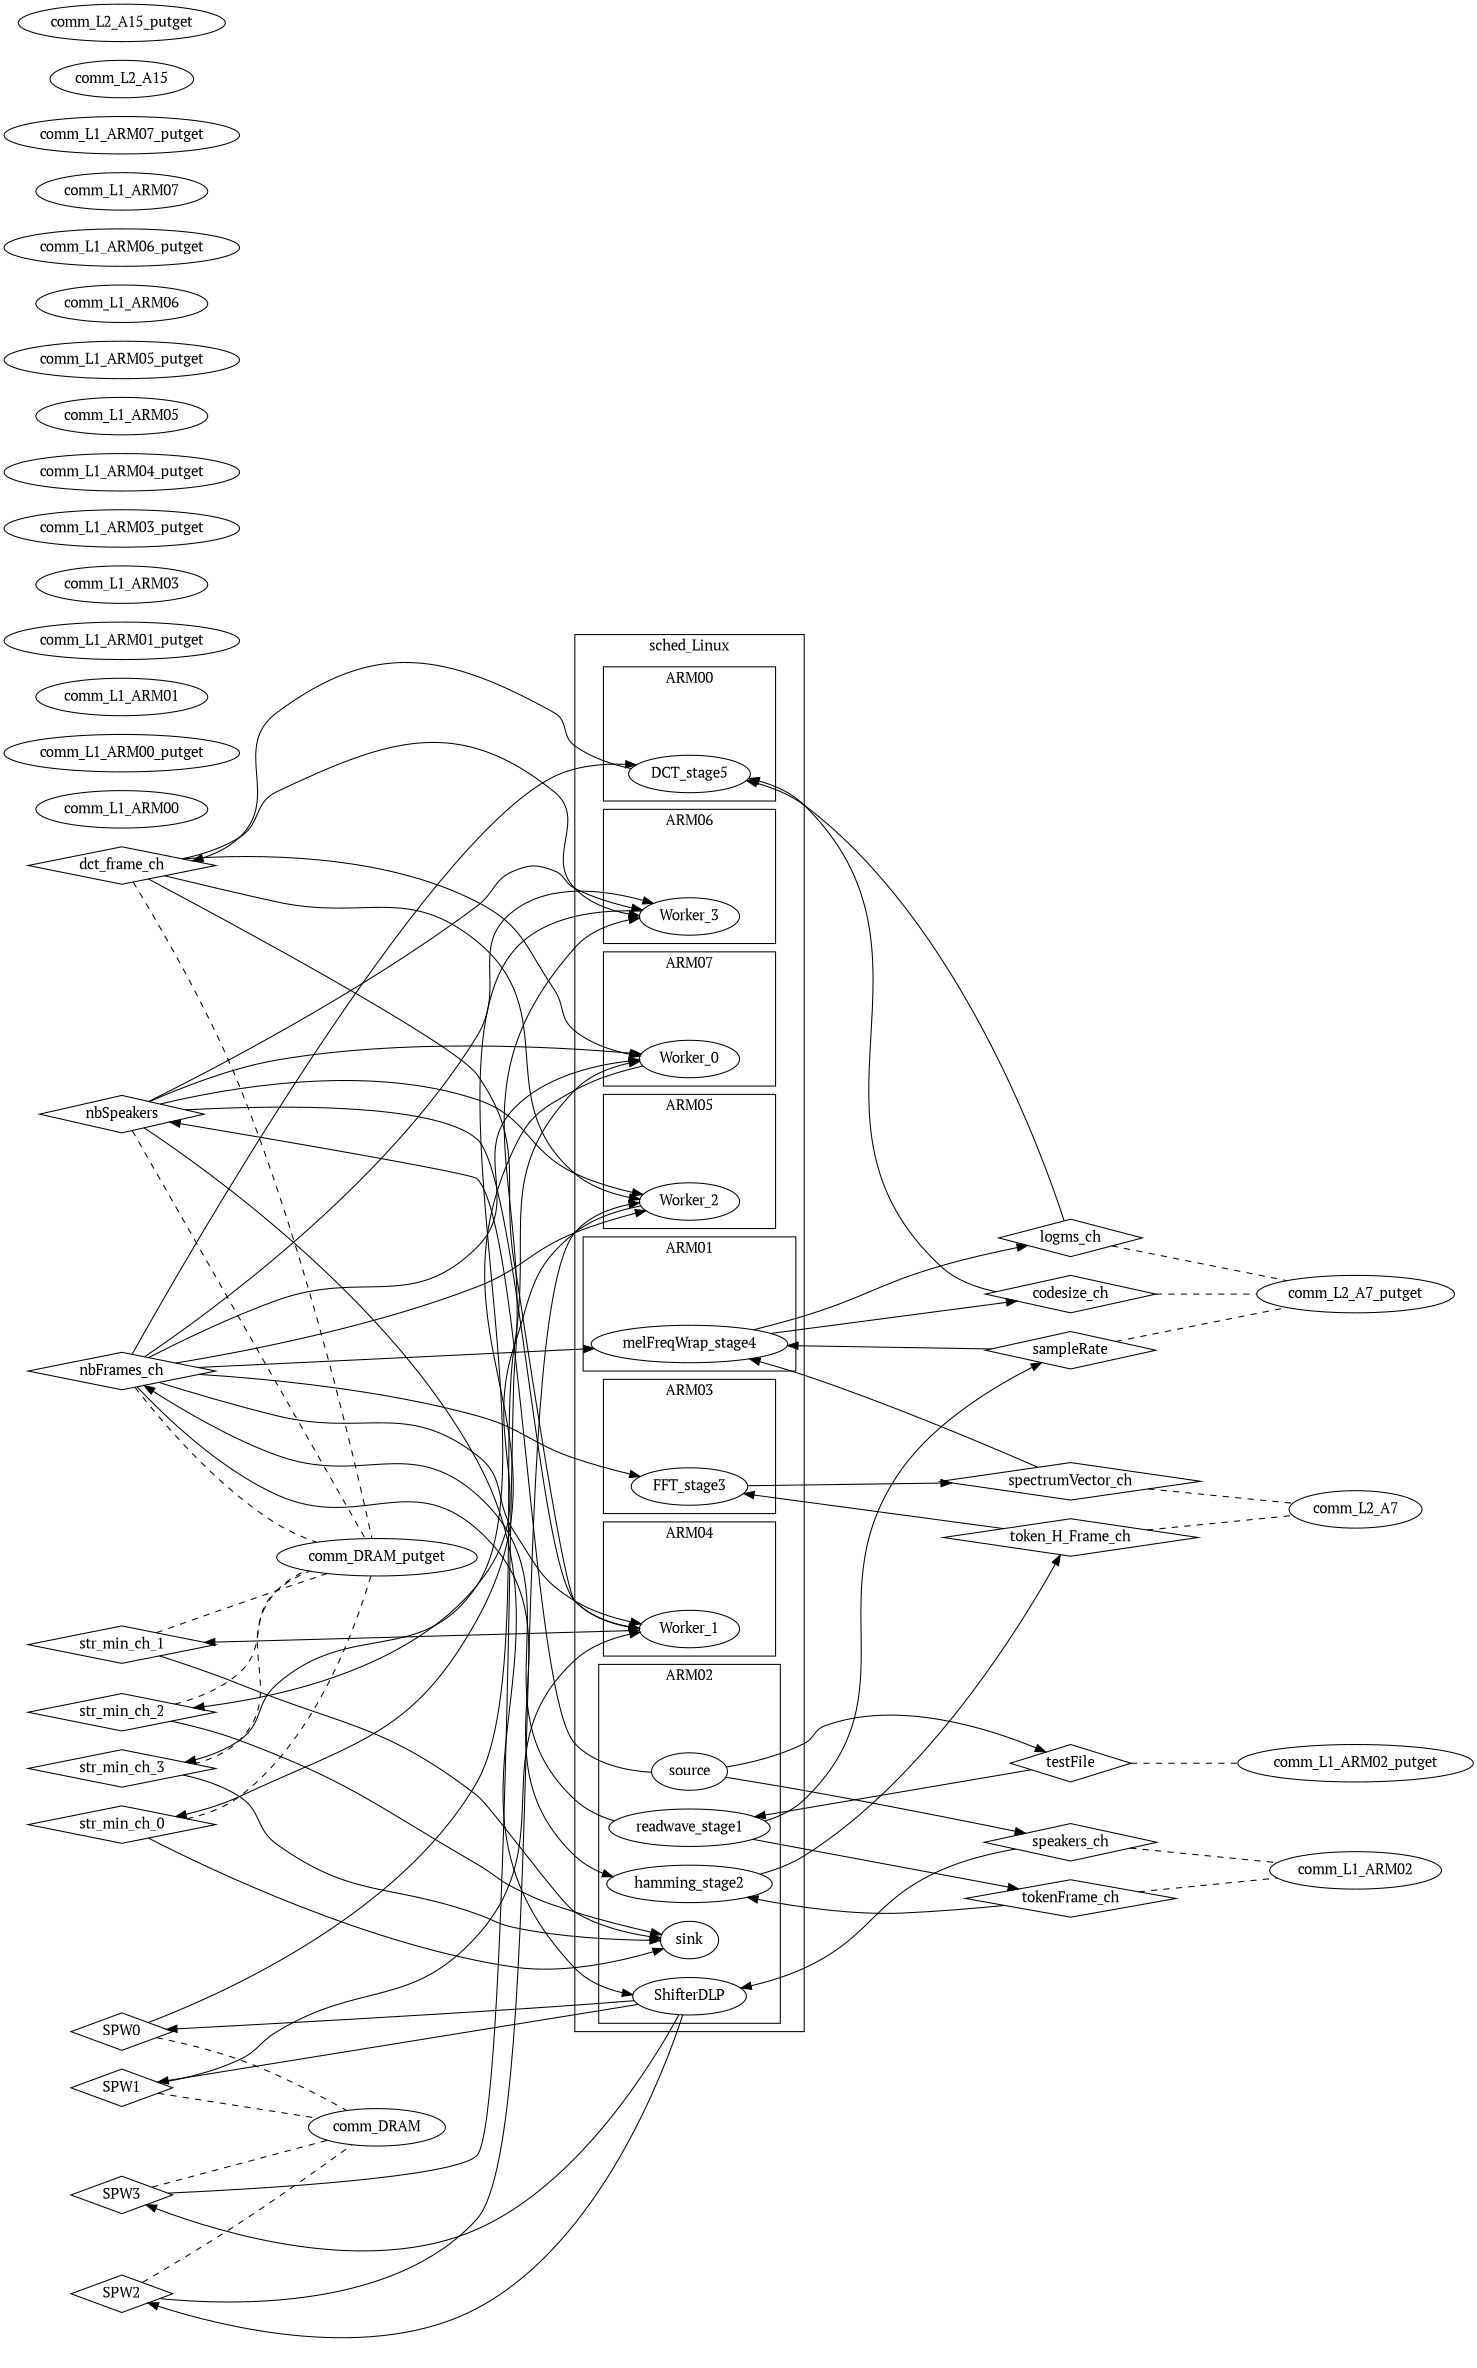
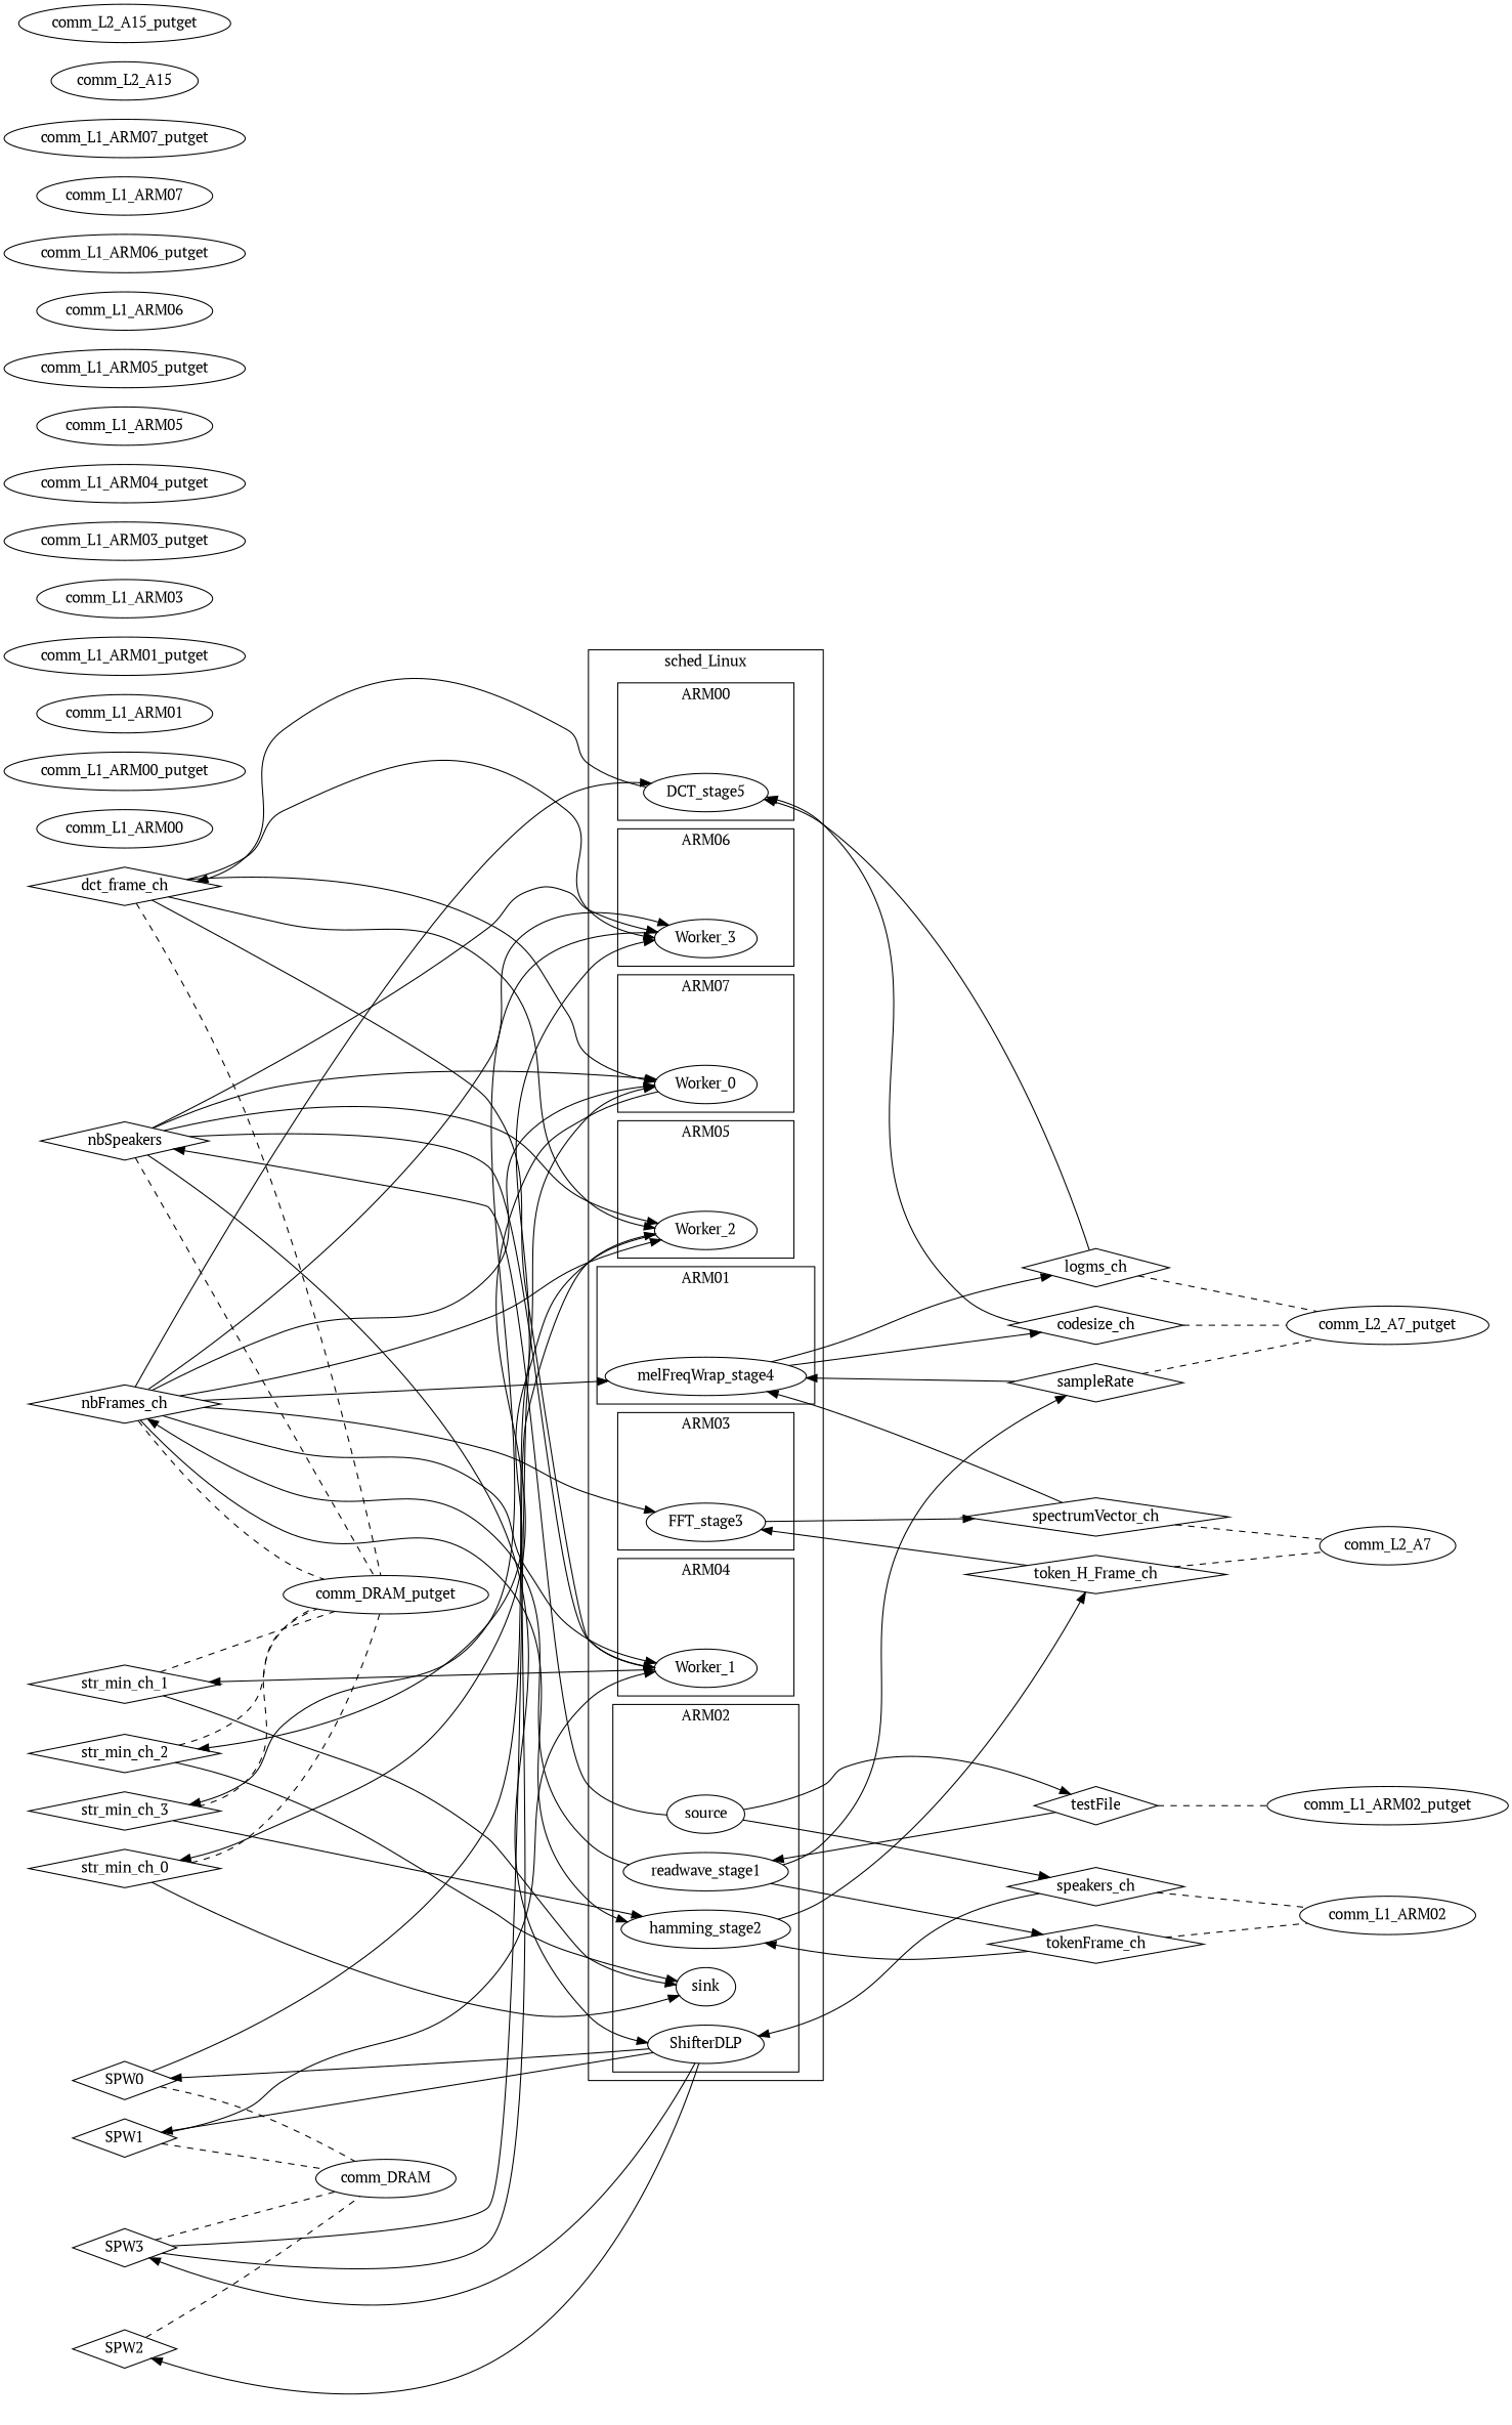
  digraph {
    fontname="PT Serif"
    rankdir=LR
    node [fontname="PT Serif"]
    edge [fontname="PT Serif" minlen=4]
    dummy_ARM00 [style=invis]
    n2 [label=DCT_stage5]
    dummy_ARM01 [style=invis]
    n4 [label=melFreqWrap_stage4]
    dummy_ARM02 [style=invis]
    n6 [label=source]
    n7 [label=readwave_stage1]
    n8 [label=hamming_stage2]
    n9 [label=ShifterDLP]
    n10 [label=sink]
    dummy_ARM03 [style=invis]
    n12 [label=FFT_stage3]
    dummy_ARM04 [style=invis]
    n14 [label=Worker_1]
    dummy_ARM05 [style=invis]
    n16 [label=Worker_2]
    dummy_ARM06 [style=invis]
    n18 [label=Worker_3]
    dummy_ARM07 [style=invis]
    n20 [label=Worker_0]
    n21 [label=dct_frame_ch shape=diamond]
    n22 [label=logms_ch shape=diamond]
    n23 [label=codesize_ch shape=diamond]
    n24 [label=testFile shape=diamond]
    n25 [label=speakers_ch shape=diamond]
    n26 [label=nbSpeakers shape=diamond]
    n27 [label=sampleRate shape=diamond]
    n28 [label=tokenFrame_ch shape=diamond]
    n29 [label=nbFrames_ch shape=diamond]
    n30 [label=token_H_Frame_ch shape=diamond]
    n31 [label=SPW0 shape=diamond]
    n32 [label=SPW1 shape=diamond]
    n33 [label=SPW2 shape=diamond]
    n34 [label=SPW3 shape=diamond]
    n35 [label=spectrumVector_ch shape=diamond]
    n36 [label=str_min_ch_1 shape=diamond]
    n37 [label=str_min_ch_2 shape=diamond]
    n38 [label=str_min_ch_3 shape=diamond]
    n39 [label=str_min_ch_0 shape=diamond]
    n40 [label=comm_DRAM_putget]
    n41 [label=comm_L2_A7_putget]
    n42 [label=comm_L1_ARM02_putget]
    n43 [label=comm_L1_ARM02]
    n44 [label=comm_L2_A7]
    n45 [label=comm_DRAM]
    n46 [label=comm_L1_ARM00]
    n47 [label=comm_L1_ARM00_putget]
    n48 [label=comm_L1_ARM01]
    n49 [label=comm_L1_ARM01_putget]
    n50 [label=comm_L1_ARM03]
    n51 [label=comm_L1_ARM03_putget]
    n52 [label=comm_L1_ARM04_putget]
    n53 [label=comm_L1_ARM05]
    n54 [label=comm_L1_ARM05_putget]
    n55 [label=comm_L1_ARM06]
    n56 [label=comm_L1_ARM06_putget]
    n57 [label=comm_L1_ARM07]
    n58 [label=comm_L1_ARM07_putget]
    n59 [label=comm_L2_A15]
    n60 [label=comm_L2_A15_putget]
    subgraph cluster_1 {
      label=sched_Linux
      subgraph cluster_2 {
        label=ARM00
        dummy_ARM00
        n2
      }
      subgraph cluster_3 {
        label=ARM01
        dummy_ARM01
        n4
      }
      subgraph cluster_4 {
        label=ARM02
        dummy_ARM02
        n6
        n7
        n8
        n9
        n10
      }
      subgraph cluster_5 {
        label=ARM03
        dummy_ARM03
        n12
      }
      subgraph cluster_6 {
        label=ARM04
        dummy_ARM04
        n14
      }
      subgraph cluster_7 {
        label=ARM05
        dummy_ARM05
        n16
      }
      subgraph cluster_8 {
        label=ARM06
        dummy_ARM06
        n18
      }
      subgraph cluster_9 {
        label=ARM07
        dummy_ARM07
        n20
      }
    }
    n2 -> n21
    n4 -> n22
    n4 -> n23
    n6 -> n24
    n6 -> n25
    n6 -> n26
    n7 -> n27
    n7 -> n28
    n7 -> n29
    n8 -> n30
    n9 -> n31
    n9 -> n32
    n9 -> n33
    n9 -> n34
    n12 -> n35
    n14 -> n36
    n16 -> n37
    n18 -> n38
    n20 -> n39
    n21 -> n14
    n21 -> n16
    n21 -> n18
    n21 -> n20
    n21 -> n40 [arrowhead=none style=dashed minlen=""]
    n22 -> n2
    n22 -> n41 [arrowhead=none style=dashed minlen=""]
    n23 -> n2
    n23 -> n41 [arrowhead=none style=dashed minlen=""]
    n24 -> n7
    n24 -> n42 [arrowhead=none style=dashed minlen=""]
    n25 -> n9
    n25 -> n43 [arrowhead=none style=dashed minlen=""]
    n26 -> n9
    n26 -> n14
    n26 -> n16
    n26 -> n18
    n26 -> n20
    n26 -> n40 [arrowhead=none style=dashed minlen=""]
    n27 -> n4
    n27 -> n41 [arrowhead=none style=dashed minlen=""]
    n28 -> n8
    n28 -> n43 [arrowhead=none style=dashed minlen=""]
    n29 -> n2
    n29 -> n4
    n29 -> n8
    n29 -> n12
    n29 -> n14
    n29 -> n16
    n29 -> n18
    n29 -> n20
    n29 -> n40 [arrowhead=none style=dashed minlen=""]
    n30 -> n12
    n30 -> n44 [arrowhead=none style=dashed minlen=""]
    n31 -> n20
    n31 -> n45 [arrowhead=none style=dashed minlen=""]
    n32 -> n14
    n32 -> n45 [arrowhead=none style=dashed minlen=""]
-   n33 -> n16
+   n34 -> n16
    n33 -> n45 [arrowhead=none style=dashed minlen=""]
    n34 -> n18
    n34 -> n45 [arrowhead=none style=dashed minlen=""]
    n35 -> n4
    n35 -> n44 [arrowhead=none style=dashed minlen=""]
    n36 -> n10
    n36 -> n40 [arrowhead=none style=dashed minlen=""]
    n37 -> n10
    n37 -> n40 [arrowhead=none style=dashed minlen=""]
-   n38 -> n10
+   n38 -> n8
    n38 -> n40 [arrowhead=none style=dashed minlen=""]
    n39 -> n10
    n39 -> n40 [arrowhead=none style=dashed minlen=""]
  }
